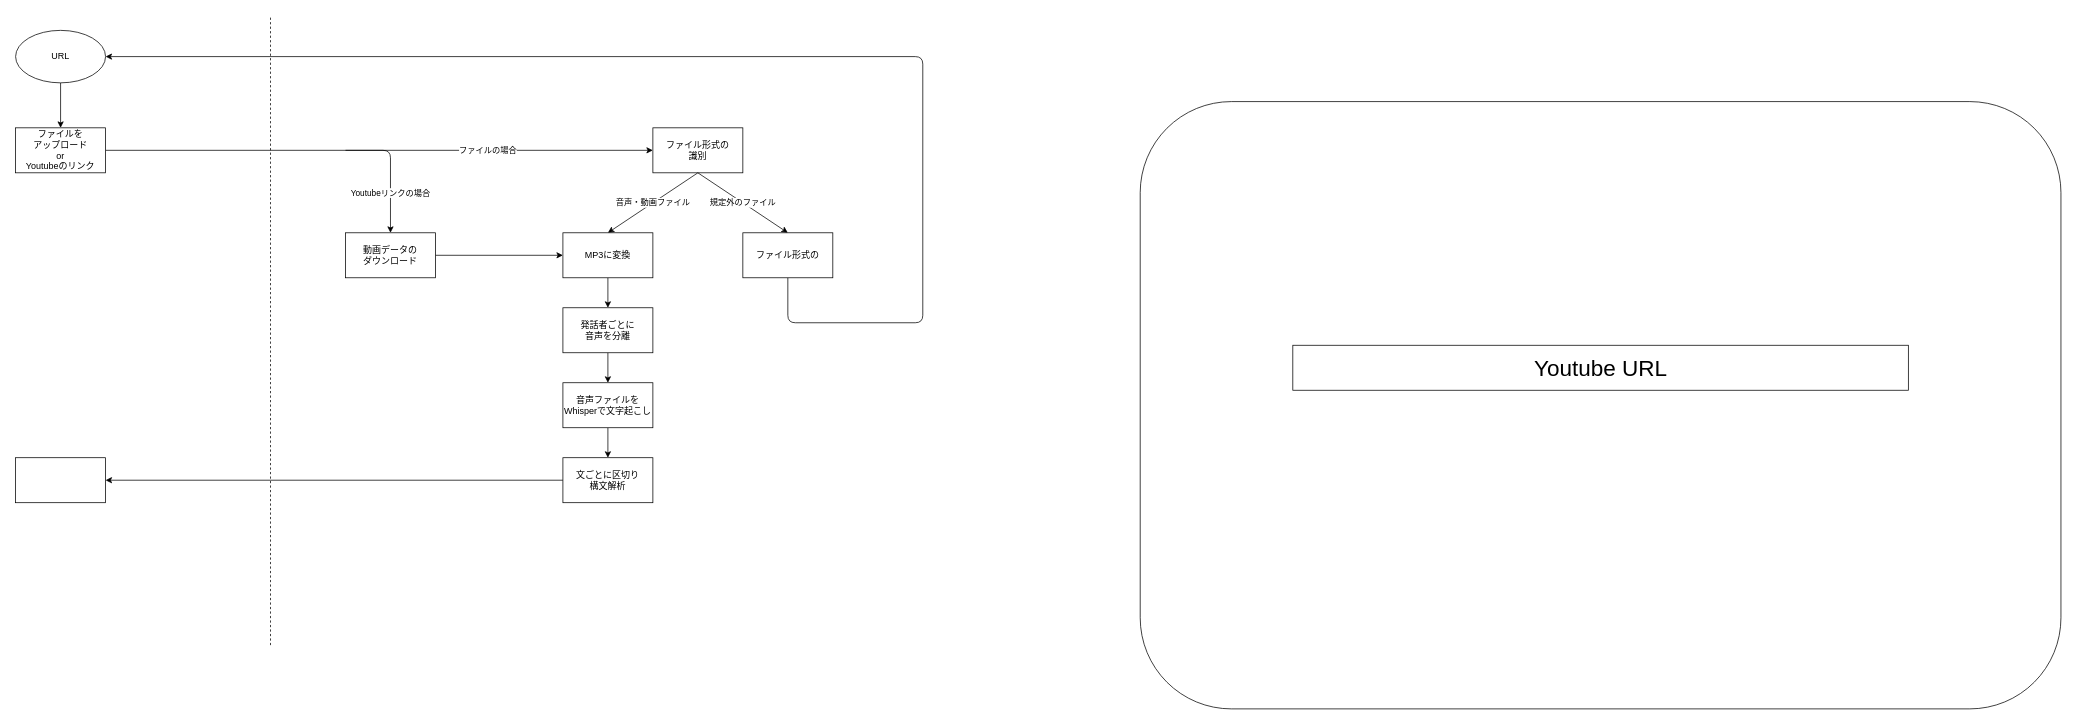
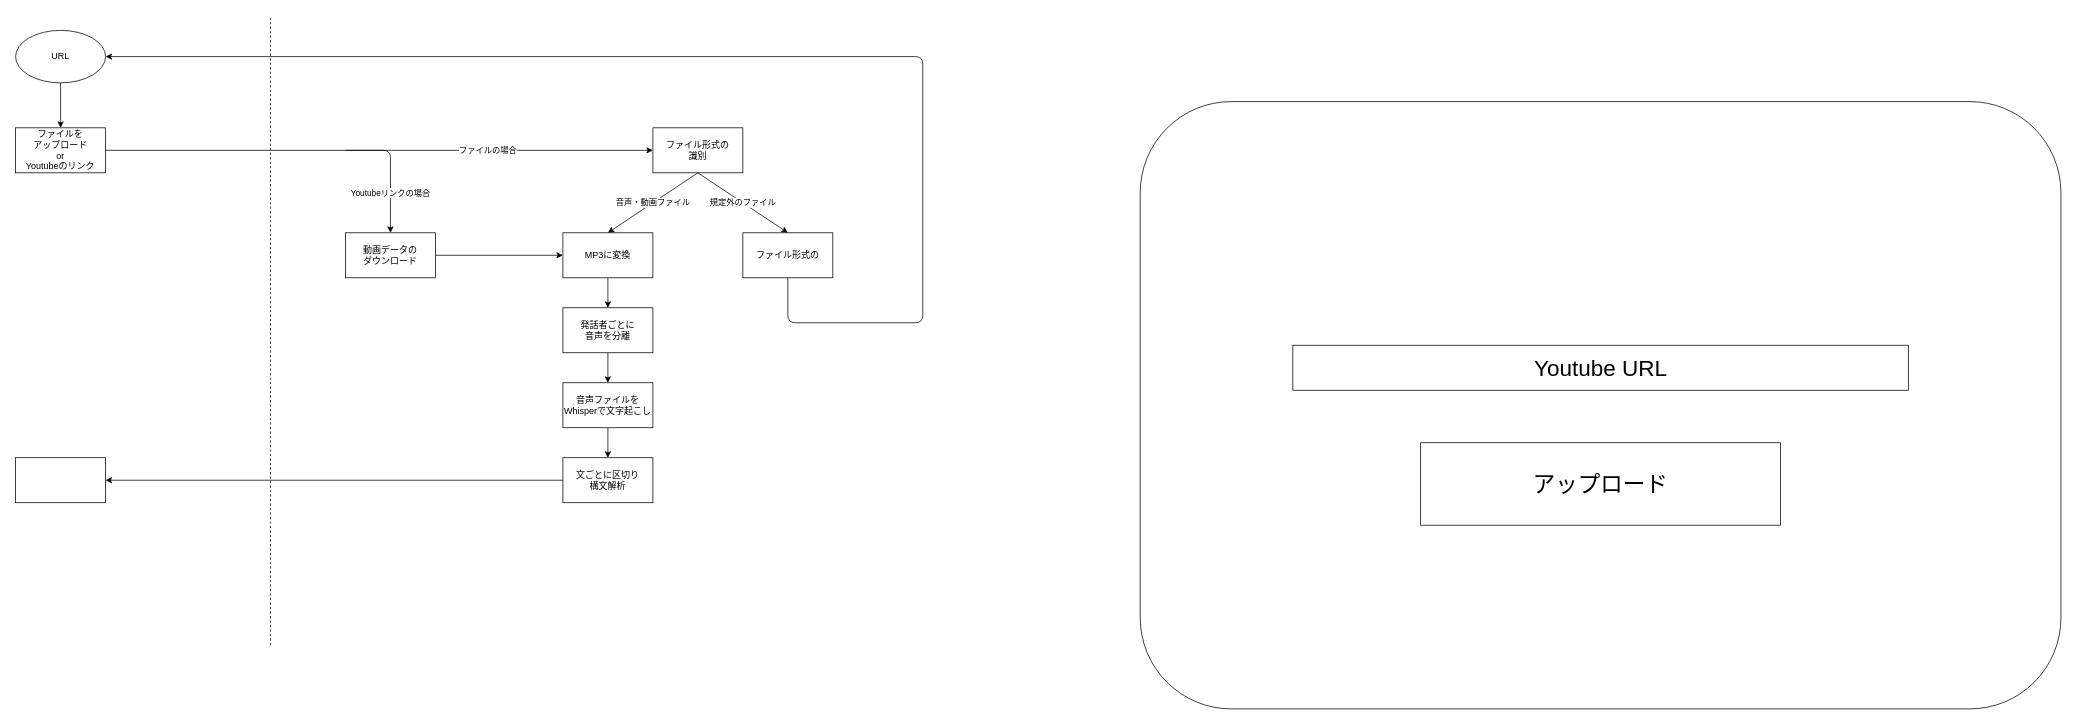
  <mxCell id="0" />
  <mxCell id="1" parent="0" />
  <mxCell id="2" value="ファイル形式の&lt;br&gt;識別" style="rounded=0;whiteSpace=wrap;html=1;" parent="1" vertex="1"><mxGeometry x="870" y="170" width="120" height="60" as="geometry" /></mxCell>
  <mxCell id="3" value="音声・動画ファイル" style="edgeStyle=none;html=1;exitX=0.5;exitY=1;exitDx=0;exitDy=0;entryX=0.5;entryY=0;entryDx=0;entryDy=0;" parent="1" source="2" target="6" edge="1"><mxGeometry relative="1" as="geometry"><mxPoint x="930" y="320" as="sourcePoint" /></mxGeometry></mxCell>
  <mxCell id="4" value="規定外のファイル" style="edgeStyle=none;html=1;entryX=0.5;entryY=0;entryDx=0;entryDy=0;exitX=0.5;exitY=1;exitDx=0;exitDy=0;" parent="1" source="2" target="8" edge="1"><mxGeometry relative="1" as="geometry"><mxPoint x="940" y="240" as="sourcePoint" /></mxGeometry></mxCell>
  <mxCell id="5" value="" style="edgeStyle=none;html=1;" parent="1" source="6" target="12" edge="1"><mxGeometry relative="1" as="geometry" /></mxCell>
  <mxCell id="6" value="MP3に変換" style="whiteSpace=wrap;html=1;rounded=0;" parent="1" vertex="1"><mxGeometry x="750" y="310" width="120" height="60" as="geometry" /></mxCell>
  <mxCell id="7" style="edgeStyle=none;html=1;exitX=0.5;exitY=1;exitDx=0;exitDy=0;entryX=1;entryY=0.5;entryDx=0;entryDy=0;" parent="1" source="8" target="10" edge="1"><mxGeometry relative="1" as="geometry"><mxPoint x="860" y="540" as="targetPoint" /><Array as="points"><mxPoint x="1050" y="430" /><mxPoint x="1230" y="430" /><mxPoint x="1230" y="75" /></Array></mxGeometry></mxCell>
  <mxCell id="8" value="ファイル形式の" style="whiteSpace=wrap;html=1;rounded=0;" parent="1" vertex="1"><mxGeometry x="990" y="310" width="120" height="60" as="geometry" /></mxCell>
  <mxCell id="9" value="" style="edgeStyle=none;html=1;" parent="1" source="10" target="20" edge="1"><mxGeometry relative="1" as="geometry" /></mxCell>
  <mxCell id="10" value="URL" style="ellipse;whiteSpace=wrap;html=1;" parent="1" vertex="1"><mxGeometry x="20" y="40" width="120" height="70" as="geometry" /></mxCell>
  <mxCell id="11" value="" style="edgeStyle=none;html=1;" parent="1" source="12" target="14" edge="1"><mxGeometry relative="1" as="geometry" /></mxCell>
  <mxCell id="12" value="発話者ごとに&lt;br&gt;音声を分離" style="whiteSpace=wrap;html=1;rounded=0;" parent="1" vertex="1"><mxGeometry x="750" y="410" width="120" height="60" as="geometry" /></mxCell>
  <mxCell id="13" value="" style="edgeStyle=none;html=1;" parent="1" source="14" target="16" edge="1"><mxGeometry relative="1" as="geometry" /></mxCell>
  <mxCell id="14" value="音声ファイルをWhisperで文字起こし" style="whiteSpace=wrap;html=1;rounded=0;" parent="1" vertex="1"><mxGeometry x="750" y="510" width="120" height="60" as="geometry" /></mxCell>
  <mxCell id="15" value="" style="edgeStyle=none;html=1;" parent="1" source="16" target="17" edge="1"><mxGeometry relative="1" as="geometry" /></mxCell>
  <mxCell id="16" value="文ごとに区切り&lt;br&gt;構文解析" style="whiteSpace=wrap;html=1;rounded=0;" parent="1" vertex="1"><mxGeometry x="750" y="610" width="120" height="60" as="geometry" /></mxCell>
  <mxCell id="17" value="" style="whiteSpace=wrap;html=1;rounded=0;" parent="1" vertex="1"><mxGeometry x="20" y="610" width="120" height="60" as="geometry" /></mxCell>
  <mxCell id="18" value="" style="endArrow=none;dashed=1;html=1;" parent="1" edge="1"><mxGeometry width="50" height="50" relative="1" as="geometry"><mxPoint x="360" y="860" as="sourcePoint" /><mxPoint x="360" y="20" as="targetPoint" /></mxGeometry></mxCell>
  <mxCell id="19" value="ファイルの場合" style="edgeStyle=none;html=1;exitX=1;exitY=0.5;exitDx=0;exitDy=0;entryX=0;entryY=0.5;entryDx=0;entryDy=0;" parent="1" source="20" target="2" edge="1"><mxGeometry x="0.397" relative="1" as="geometry"><mxPoint as="offset" /></mxGeometry></mxCell>
  <mxCell id="20" value="ファイルを&lt;br&gt;アップロード&lt;br&gt;or&lt;br&gt;Youtubeのリンク" style="whiteSpace=wrap;html=1;" parent="1" vertex="1"><mxGeometry x="20" y="170" width="120" height="60" as="geometry" /></mxCell>
  <mxCell id="21" value="Youtubeリンクの場合" style="endArrow=classic;html=1;entryX=0.5;entryY=0;entryDx=0;entryDy=0;" parent="1" target="23" edge="1"><mxGeometry x="0.375" width="50" height="50" relative="1" as="geometry"><mxPoint x="460" y="200" as="sourcePoint" /><mxPoint x="520" y="300" as="targetPoint" /><Array as="points"><mxPoint x="520" y="200" /></Array><mxPoint as="offset" /></mxGeometry></mxCell>
  <mxCell id="22" style="edgeStyle=none;html=1;exitX=1;exitY=0.5;exitDx=0;exitDy=0;entryX=0;entryY=0.5;entryDx=0;entryDy=0;" parent="1" source="23" target="6" edge="1"><mxGeometry relative="1" as="geometry" /></mxCell>
  <mxCell id="23" value="動画データの&lt;br&gt;ダウンロード" style="whiteSpace=wrap;html=1;rounded=0;" parent="1" vertex="1"><mxGeometry x="460" y="310" width="120" height="60" as="geometry" /></mxCell>
  <mxCell id="24" value="" style="rounded=1;whiteSpace=wrap;html=1;" vertex="1" parent="1"><mxGeometry x="1520" y="135" width="1228.06" height="810" as="geometry" /></mxCell>
+ <mxCell id="25" value="アップロード" style="rounded=0;whiteSpace=wrap;html=1;fontSize=30;" vertex="1" parent="1"><mxGeometry x="1894.03" y="590" width="480" height="110" as="geometry" /></mxCell>
  <mxCell id="26" value="Youtube URL" style="rounded=0;whiteSpace=wrap;html=1;fontSize=30;" vertex="1" parent="1"><mxGeometry x="1723.55" y="460" width="820.97" height="60" as="geometry" /></mxCell>
